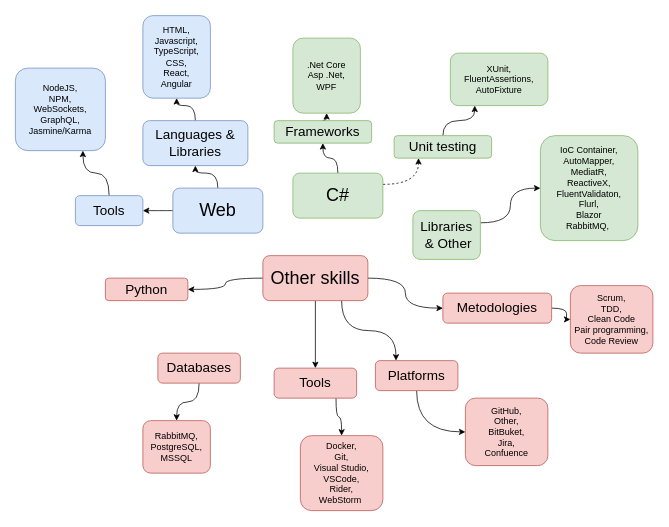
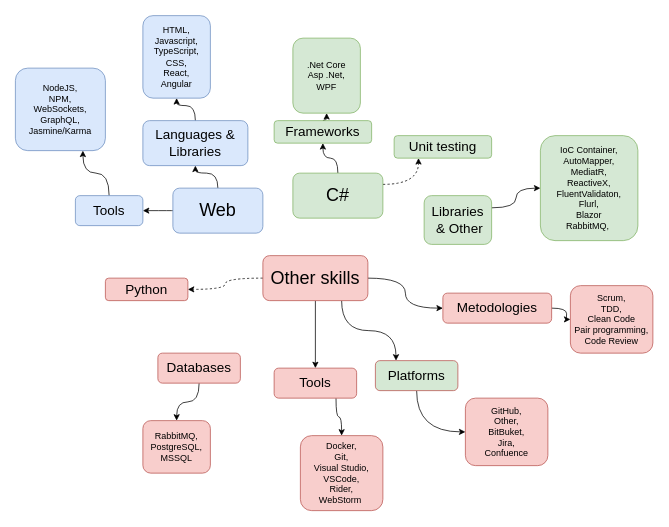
  <mxCell id="0" />
  <mxCell id="1" parent="0" />
  <mxCell id="2" style="edgeStyle=orthogonalEdgeStyle;rounded=0;orthogonalLoop=1;jettySize=auto;html=1;exitX=1;exitY=0.5;exitDx=0;exitDy=0;entryX=0;entryY=0.5;entryDx=0;entryDy=0;curved=1;" edge="1" parent="1" source="6" target="23"><mxGeometry relative="1" as="geometry" /></mxCell>
  <mxCell id="3" value="" style="edgeStyle=orthogonalEdgeStyle;rounded=0;orthogonalLoop=1;jettySize=auto;html=1;" edge="1" parent="1" source="6" target="29"><mxGeometry relative="1" as="geometry" /></mxCell>
  <mxCell id="4" style="edgeStyle=orthogonalEdgeStyle;rounded=0;orthogonalLoop=1;jettySize=auto;html=1;exitX=0.75;exitY=1;exitDx=0;exitDy=0;entryX=0.25;entryY=0;entryDx=0;entryDy=0;curved=1;" edge="1" parent="1" source="6" target="26"><mxGeometry relative="1" as="geometry" /></mxCell>
- <mxCell id="5" style="edgeStyle=orthogonalEdgeStyle;rounded=0;orthogonalLoop=1;jettySize=auto;html=1;exitX=0;exitY=0.5;exitDx=0;exitDy=0;entryX=1;entryY=0.5;entryDx=0;entryDy=0;curved=1;" edge="1" parent="1" source="6" target="33"><mxGeometry relative="1" as="geometry" /></mxCell>
+ <mxCell id="5" style="edgeStyle=orthogonalEdgeStyle;rounded=0;orthogonalLoop=1;jettySize=auto;html=1;exitX=0;exitY=0.5;exitDx=0;exitDy=0;entryX=1;entryY=0.5;entryDx=0;entryDy=0;curved=1;dashed=1;" edge="1" parent="1" source="6" target="33"><mxGeometry relative="1" as="geometry" /></mxCell>
  <mxCell id="6" value="Other skills" style="rounded=1;whiteSpace=wrap;html=1;fillColor=#f8cecc;strokeColor=#b85450;fontSize=24;" vertex="1" parent="1"><mxGeometry x="350" y="340" width="140" height="60" as="geometry" /></mxCell>
  <mxCell id="7" style="edgeStyle=orthogonalEdgeStyle;rounded=0;orthogonalLoop=1;jettySize=auto;html=1;exitX=0.5;exitY=0;exitDx=0;exitDy=0;entryX=0.5;entryY=1;entryDx=0;entryDy=0;curved=1;" edge="1" parent="1" source="9" target="14"><mxGeometry relative="1" as="geometry" /></mxCell>
  <mxCell id="8" style="edgeStyle=orthogonalEdgeStyle;rounded=0;orthogonalLoop=1;jettySize=auto;html=1;exitX=1;exitY=0.25;exitDx=0;exitDy=0;entryX=0.25;entryY=1;entryDx=0;entryDy=0;curved=1;dashed=1;" edge="1" parent="1" source="9" target="16"><mxGeometry relative="1" as="geometry" /></mxCell>
  <mxCell id="9" value="C#" style="rounded=1;whiteSpace=wrap;html=1;fillColor=#d5e8d4;strokeColor=#82b366;fontSize=24;" vertex="1" parent="1"><mxGeometry x="390" y="230" width="120" height="60" as="geometry" /></mxCell>
  <mxCell id="10" style="edgeStyle=orthogonalEdgeStyle;rounded=0;orthogonalLoop=1;jettySize=auto;html=1;exitX=0.5;exitY=0;exitDx=0;exitDy=0;curved=1;" edge="1" parent="1" source="12" target="37"><mxGeometry relative="1" as="geometry" /></mxCell>
  <mxCell id="11" style="edgeStyle=orthogonalEdgeStyle;rounded=0;orthogonalLoop=1;jettySize=auto;html=1;exitX=0;exitY=0.5;exitDx=0;exitDy=0;entryX=1;entryY=0.5;entryDx=0;entryDy=0;curved=1;" edge="1" parent="1" source="12" target="39"><mxGeometry relative="1" as="geometry" /></mxCell>
  <mxCell id="12" value="Web" style="rounded=1;whiteSpace=wrap;html=1;fillColor=#dae8fc;strokeColor=#6c8ebf;fontSize=24;" vertex="1" parent="1"><mxGeometry x="230" y="250" width="120" height="60" as="geometry" /></mxCell>
  <mxCell id="13" style="edgeStyle=orthogonalEdgeStyle;rounded=0;orthogonalLoop=1;jettySize=auto;html=1;exitX=0.5;exitY=0;exitDx=0;exitDy=0;entryX=0.5;entryY=1;entryDx=0;entryDy=0;curved=1;" edge="1" parent="1" source="14" target="19"><mxGeometry relative="1" as="geometry" /></mxCell>
  <mxCell id="14" value="Frameworks" style="rounded=1;whiteSpace=wrap;html=1;fillColor=#d5e8d4;strokeColor=#82b366;fontSize=18;" vertex="1" parent="1"><mxGeometry x="365" y="160" width="130" height="30" as="geometry" /></mxCell>
- <mxCell id="15" style="edgeStyle=orthogonalEdgeStyle;rounded=0;orthogonalLoop=1;jettySize=auto;html=1;exitX=0.5;exitY=0;exitDx=0;exitDy=0;entryX=0.25;entryY=1;entryDx=0;entryDy=0;curved=1;" edge="1" parent="1" source="16" target="20"><mxGeometry relative="1" as="geometry" /></mxCell>
  <mxCell id="16" value="Unit testing" style="rounded=1;whiteSpace=wrap;html=1;fillColor=#d5e8d4;strokeColor=#82b366;fontSize=18;" vertex="1" parent="1"><mxGeometry x="525" y="180" width="130" height="30" as="geometry" /></mxCell>
  <mxCell id="17" style="edgeStyle=orthogonalEdgeStyle;rounded=0;orthogonalLoop=1;jettySize=auto;html=1;exitX=1;exitY=0.25;exitDx=0;exitDy=0;entryX=0;entryY=0.5;entryDx=0;entryDy=0;curved=1;" edge="1" parent="1" source="18" target="21"><mxGeometry relative="1" as="geometry" /></mxCell>
- <mxCell id="18" value="Libraries&lt;br&gt;&amp;nbsp;&amp;amp; Other" style="rounded=1;whiteSpace=wrap;html=1;fillColor=#d5e8d4;strokeColor=#82b366;fontSize=18;" vertex="1" parent="1"><mxGeometry x="550" y="280" width="90" height="65" as="geometry" /></mxCell>
+ <mxCell id="18" value="Libraries&lt;br&gt;&amp;nbsp;&amp;amp; Other" style="rounded=1;whiteSpace=wrap;html=1;fillColor=#d5e8d4;strokeColor=#82b366;fontSize=18;" vertex="1" parent="1"><mxGeometry x="565" y="260" width="90" height="65" as="geometry" /></mxCell>
  <mxCell id="19" value=".Net Core&lt;br&gt;Asp .Net,&lt;br&gt;WPF" style="rounded=1;whiteSpace=wrap;html=1;fillColor=#d5e8d4;strokeColor=#82b366;fontSize=12;" vertex="1" parent="1"><mxGeometry x="390" y="50" width="90" height="100" as="geometry" /></mxCell>
- <mxCell id="20" value="XUnit,&lt;br&gt;FluentAssertions,&lt;br&gt;AutoFixture" style="rounded=1;whiteSpace=wrap;html=1;fillColor=#d5e8d4;strokeColor=#82b366;fontSize=12;" vertex="1" parent="1"><mxGeometry x="600" y="70" width="130" height="70" as="geometry" /></mxCell>
  <mxCell id="21" value="IoC Container,&lt;br&gt;AutoMapper,&lt;br&gt;MediatR,&lt;br&gt;ReactiveX,&lt;br&gt;FluentValidaton,&lt;br&gt;Flurl,&lt;br&gt;Blazor&lt;br&gt;RabbitMQ,&amp;nbsp;" style="rounded=1;whiteSpace=wrap;html=1;fillColor=#d5e8d4;strokeColor=#82b366;fontSize=12;" vertex="1" parent="1"><mxGeometry x="720" y="180" width="130" height="140" as="geometry" /></mxCell>
  <mxCell id="22" value="" style="edgeStyle=orthogonalEdgeStyle;rounded=0;orthogonalLoop=1;jettySize=auto;html=1;curved=1;" edge="1" parent="1" source="23" target="24"><mxGeometry relative="1" as="geometry" /></mxCell>
  <mxCell id="23" value="Metodologies" style="rounded=1;whiteSpace=wrap;html=1;fillColor=#f8cecc;strokeColor=#b85450;fontSize=18;" vertex="1" parent="1"><mxGeometry x="590" y="390" width="145" height="40" as="geometry" /></mxCell>
  <mxCell id="24" value="Scrum, &lt;br&gt;TDD,&lt;br&gt;Clean Code&lt;br&gt;Pair programming,&lt;br&gt;Code Review" style="rounded=1;whiteSpace=wrap;html=1;fillColor=#f8cecc;strokeColor=#b85450;fontSize=12;" vertex="1" parent="1"><mxGeometry x="760" y="380" width="110" height="90" as="geometry" /></mxCell>
  <mxCell id="25" style="edgeStyle=orthogonalEdgeStyle;rounded=0;orthogonalLoop=1;jettySize=auto;html=1;exitX=0.5;exitY=1;exitDx=0;exitDy=0;entryX=0;entryY=0.5;entryDx=0;entryDy=0;curved=1;" edge="1" parent="1" source="26" target="27"><mxGeometry relative="1" as="geometry" /></mxCell>
- <mxCell id="26" value="Platforms" style="rounded=1;whiteSpace=wrap;html=1;fillColor=#f8cecc;strokeColor=#b85450;fontSize=18;" vertex="1" parent="1"><mxGeometry x="500" y="480" width="110" height="40" as="geometry" /></mxCell>
+ <mxCell id="26" value="Platforms" style="rounded=1;whiteSpace=wrap;html=1;fillColor=#d5e8d4;strokeColor=#b85450;fontSize=18;" vertex="1" parent="1"><mxGeometry x="500" y="480" width="110" height="40" as="geometry" /></mxCell>
  <mxCell id="27" value="GitHub,&lt;br&gt;Other,&lt;br&gt;BitBuket,&lt;br&gt;Jira,&lt;br&gt;Confuence" style="rounded=1;whiteSpace=wrap;html=1;fillColor=#f8cecc;strokeColor=#b85450;fontSize=12;" vertex="1" parent="1"><mxGeometry x="620" y="530" width="110" height="90" as="geometry" /></mxCell>
  <mxCell id="28" style="edgeStyle=orthogonalEdgeStyle;rounded=0;orthogonalLoop=1;jettySize=auto;html=1;exitX=0.75;exitY=1;exitDx=0;exitDy=0;entryX=0.5;entryY=0;entryDx=0;entryDy=0;curved=1;" edge="1" parent="1" source="29" target="30"><mxGeometry relative="1" as="geometry" /></mxCell>
  <mxCell id="29" value="Tools" style="rounded=1;whiteSpace=wrap;html=1;fillColor=#f8cecc;strokeColor=#b85450;fontSize=18;" vertex="1" parent="1"><mxGeometry x="365" y="490" width="110" height="40" as="geometry" /></mxCell>
  <mxCell id="30" value="Docker, &lt;br&gt;Git,&lt;br&gt;Visual Studio,&lt;br&gt;VSCode,&lt;br&gt;Rider,&lt;br&gt;WebStorm&amp;nbsp;" style="rounded=1;whiteSpace=wrap;html=1;fillColor=#f8cecc;strokeColor=#b85450;fontSize=12;" vertex="1" parent="1"><mxGeometry x="400" y="580" width="110" height="100" as="geometry" /></mxCell>
  <mxCell id="31" style="edgeStyle=orthogonalEdgeStyle;rounded=0;orthogonalLoop=1;jettySize=auto;html=1;exitX=0.5;exitY=1;exitDx=0;exitDy=0;entryX=0.5;entryY=0;entryDx=0;entryDy=0;curved=1;" edge="1" parent="1" source="32" target="34"><mxGeometry relative="1" as="geometry" /></mxCell>
  <mxCell id="32" value="Databases" style="rounded=1;whiteSpace=wrap;html=1;fillColor=#f8cecc;strokeColor=#b85450;fontSize=18;" vertex="1" parent="1"><mxGeometry x="210" y="470" width="110" height="40" as="geometry" /></mxCell>
  <mxCell id="33" value="Python" style="rounded=1;whiteSpace=wrap;html=1;fillColor=#f8cecc;strokeColor=#b85450;fontSize=18;" vertex="1" parent="1"><mxGeometry x="140" y="370" width="110" height="30" as="geometry" /></mxCell>
  <mxCell id="34" value="RabbitMQ,&lt;br&gt;PostgreSQL,&lt;br&gt;MSSQL" style="rounded=1;whiteSpace=wrap;html=1;fillColor=#f8cecc;strokeColor=#b85450;fontSize=12;" vertex="1" parent="1"><mxGeometry x="190" y="560" width="90" height="70" as="geometry" /></mxCell>
  <mxCell id="35" value="HTML,&lt;br&gt;Javascript, TypeScript,&lt;br&gt;CSS,&lt;br&gt;React,&lt;br&gt;Angular" style="rounded=1;whiteSpace=wrap;html=1;fillColor=#dae8fc;strokeColor=#6c8ebf;fontSize=12;" vertex="1" parent="1"><mxGeometry x="190" y="20" width="90" height="110" as="geometry" /></mxCell>
  <mxCell id="36" style="edgeStyle=orthogonalEdgeStyle;rounded=0;orthogonalLoop=1;jettySize=auto;html=1;entryX=0.5;entryY=1;entryDx=0;entryDy=0;curved=1;" edge="1" parent="1" source="37" target="35"><mxGeometry relative="1" as="geometry" /></mxCell>
  <mxCell id="37" value="Languages &amp;amp; Libraries" style="rounded=1;whiteSpace=wrap;html=1;fillColor=#dae8fc;strokeColor=#6c8ebf;fontSize=18;" vertex="1" parent="1"><mxGeometry x="190" y="160" width="140" height="60" as="geometry" /></mxCell>
  <mxCell id="38" style="edgeStyle=orthogonalEdgeStyle;rounded=0;orthogonalLoop=1;jettySize=auto;html=1;exitX=0.5;exitY=0;exitDx=0;exitDy=0;entryX=0.75;entryY=1;entryDx=0;entryDy=0;curved=1;" edge="1" parent="1" source="39" target="40"><mxGeometry relative="1" as="geometry" /></mxCell>
  <mxCell id="39" value="Tools" style="rounded=1;whiteSpace=wrap;html=1;fillColor=#dae8fc;strokeColor=#6c8ebf;fontSize=18;" vertex="1" parent="1"><mxGeometry x="100" y="260" width="90" height="40" as="geometry" /></mxCell>
  <mxCell id="40" value="NodeJS,&lt;br&gt;NPM,&lt;br&gt;WebSockets,&lt;br&gt;GraphQL,&lt;br&gt;Jasmine/Karma" style="rounded=1;whiteSpace=wrap;html=1;fillColor=#dae8fc;strokeColor=#6c8ebf;fontSize=12;" vertex="1" parent="1"><mxGeometry x="20" y="90" width="120" height="110" as="geometry" /></mxCell>
